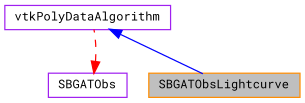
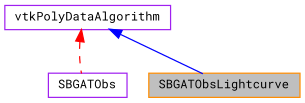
  digraph {
    fontname="Roboto Mono"
    node [color=purple fillcolor=white fontname="Roboto Mono" fontsize=10 shape=record style=filled]
    edge [dir=back fontname="Roboto Mono" fontsize=10 labelfontname=Helvetica labelfontsize=10]
    n1 [color=darkorange fillcolor=grey75 fontcolor=black height=0.2 label=SBGATObsLightcurve width=0.4]
    n2 [height=0.2 label=SBGATObs width=0.4]
    n3 [height=0.2 label=vtkPolyDataAlgorithm width=0.4]
    n3 -> n1 [color=blue style=solid]
-   n2 -> n3 [color=red style=dashed]
+   n3 -> n2 [color=red style=dashed]
  }
